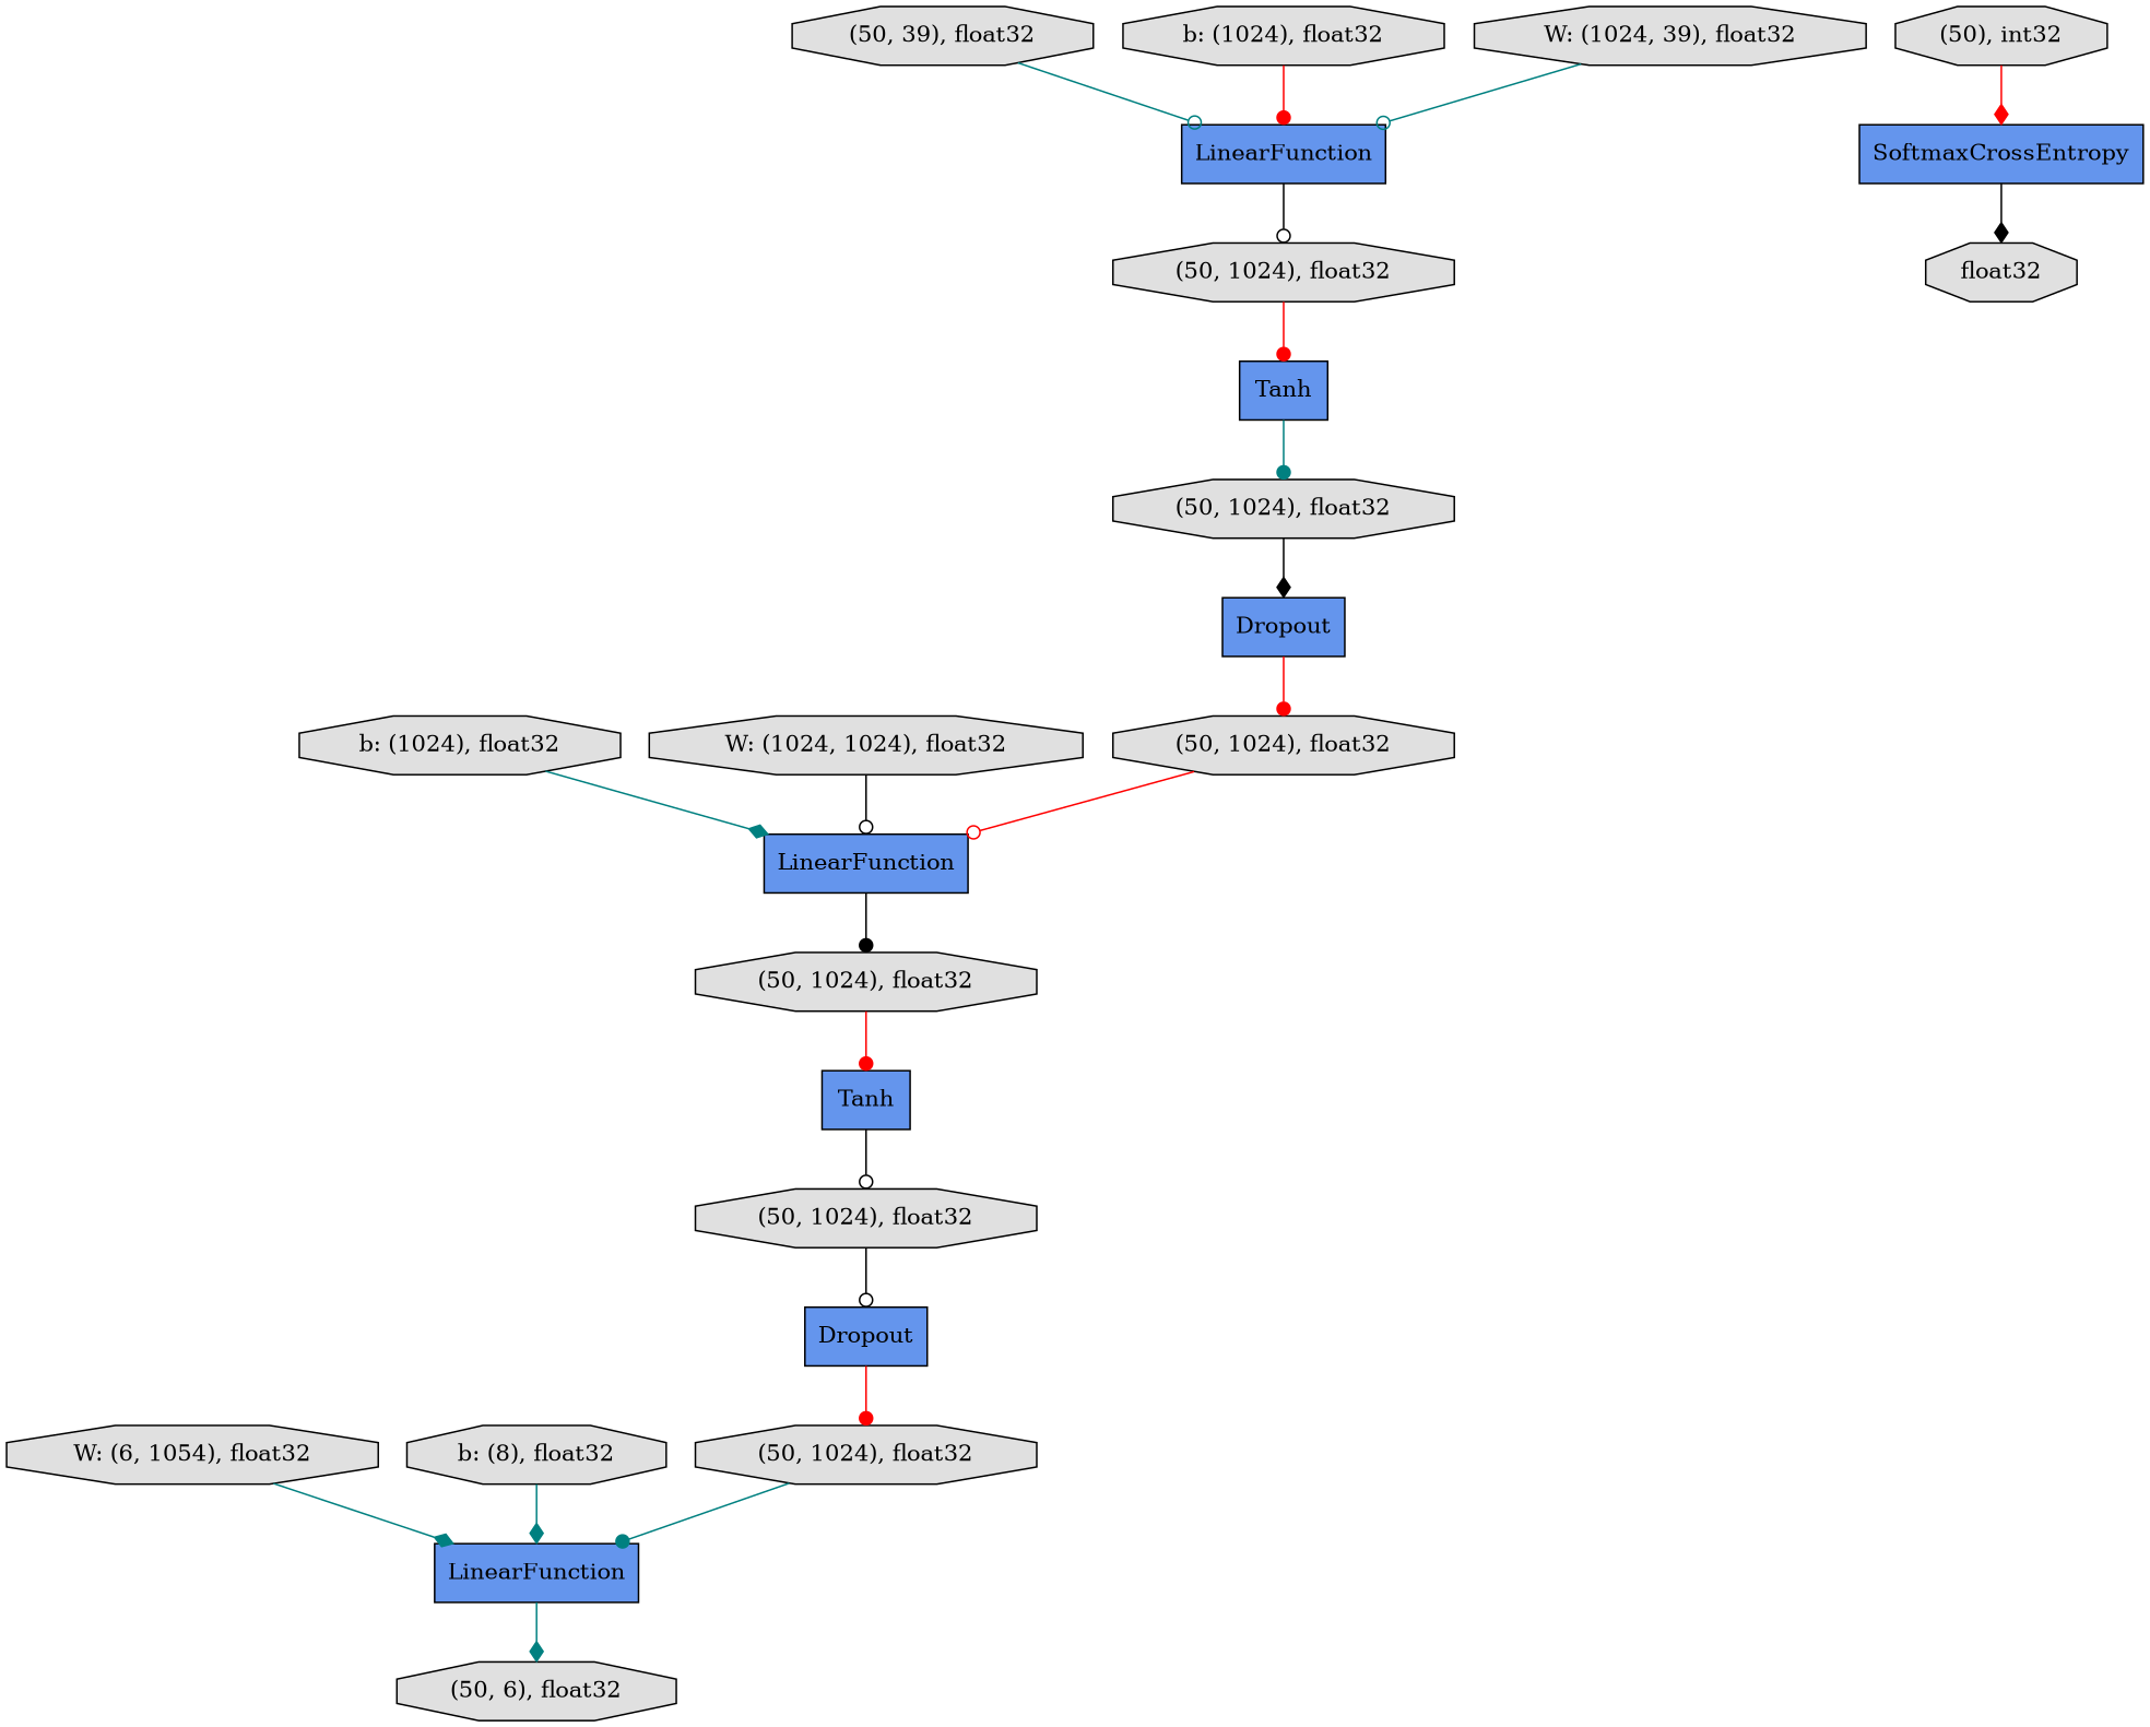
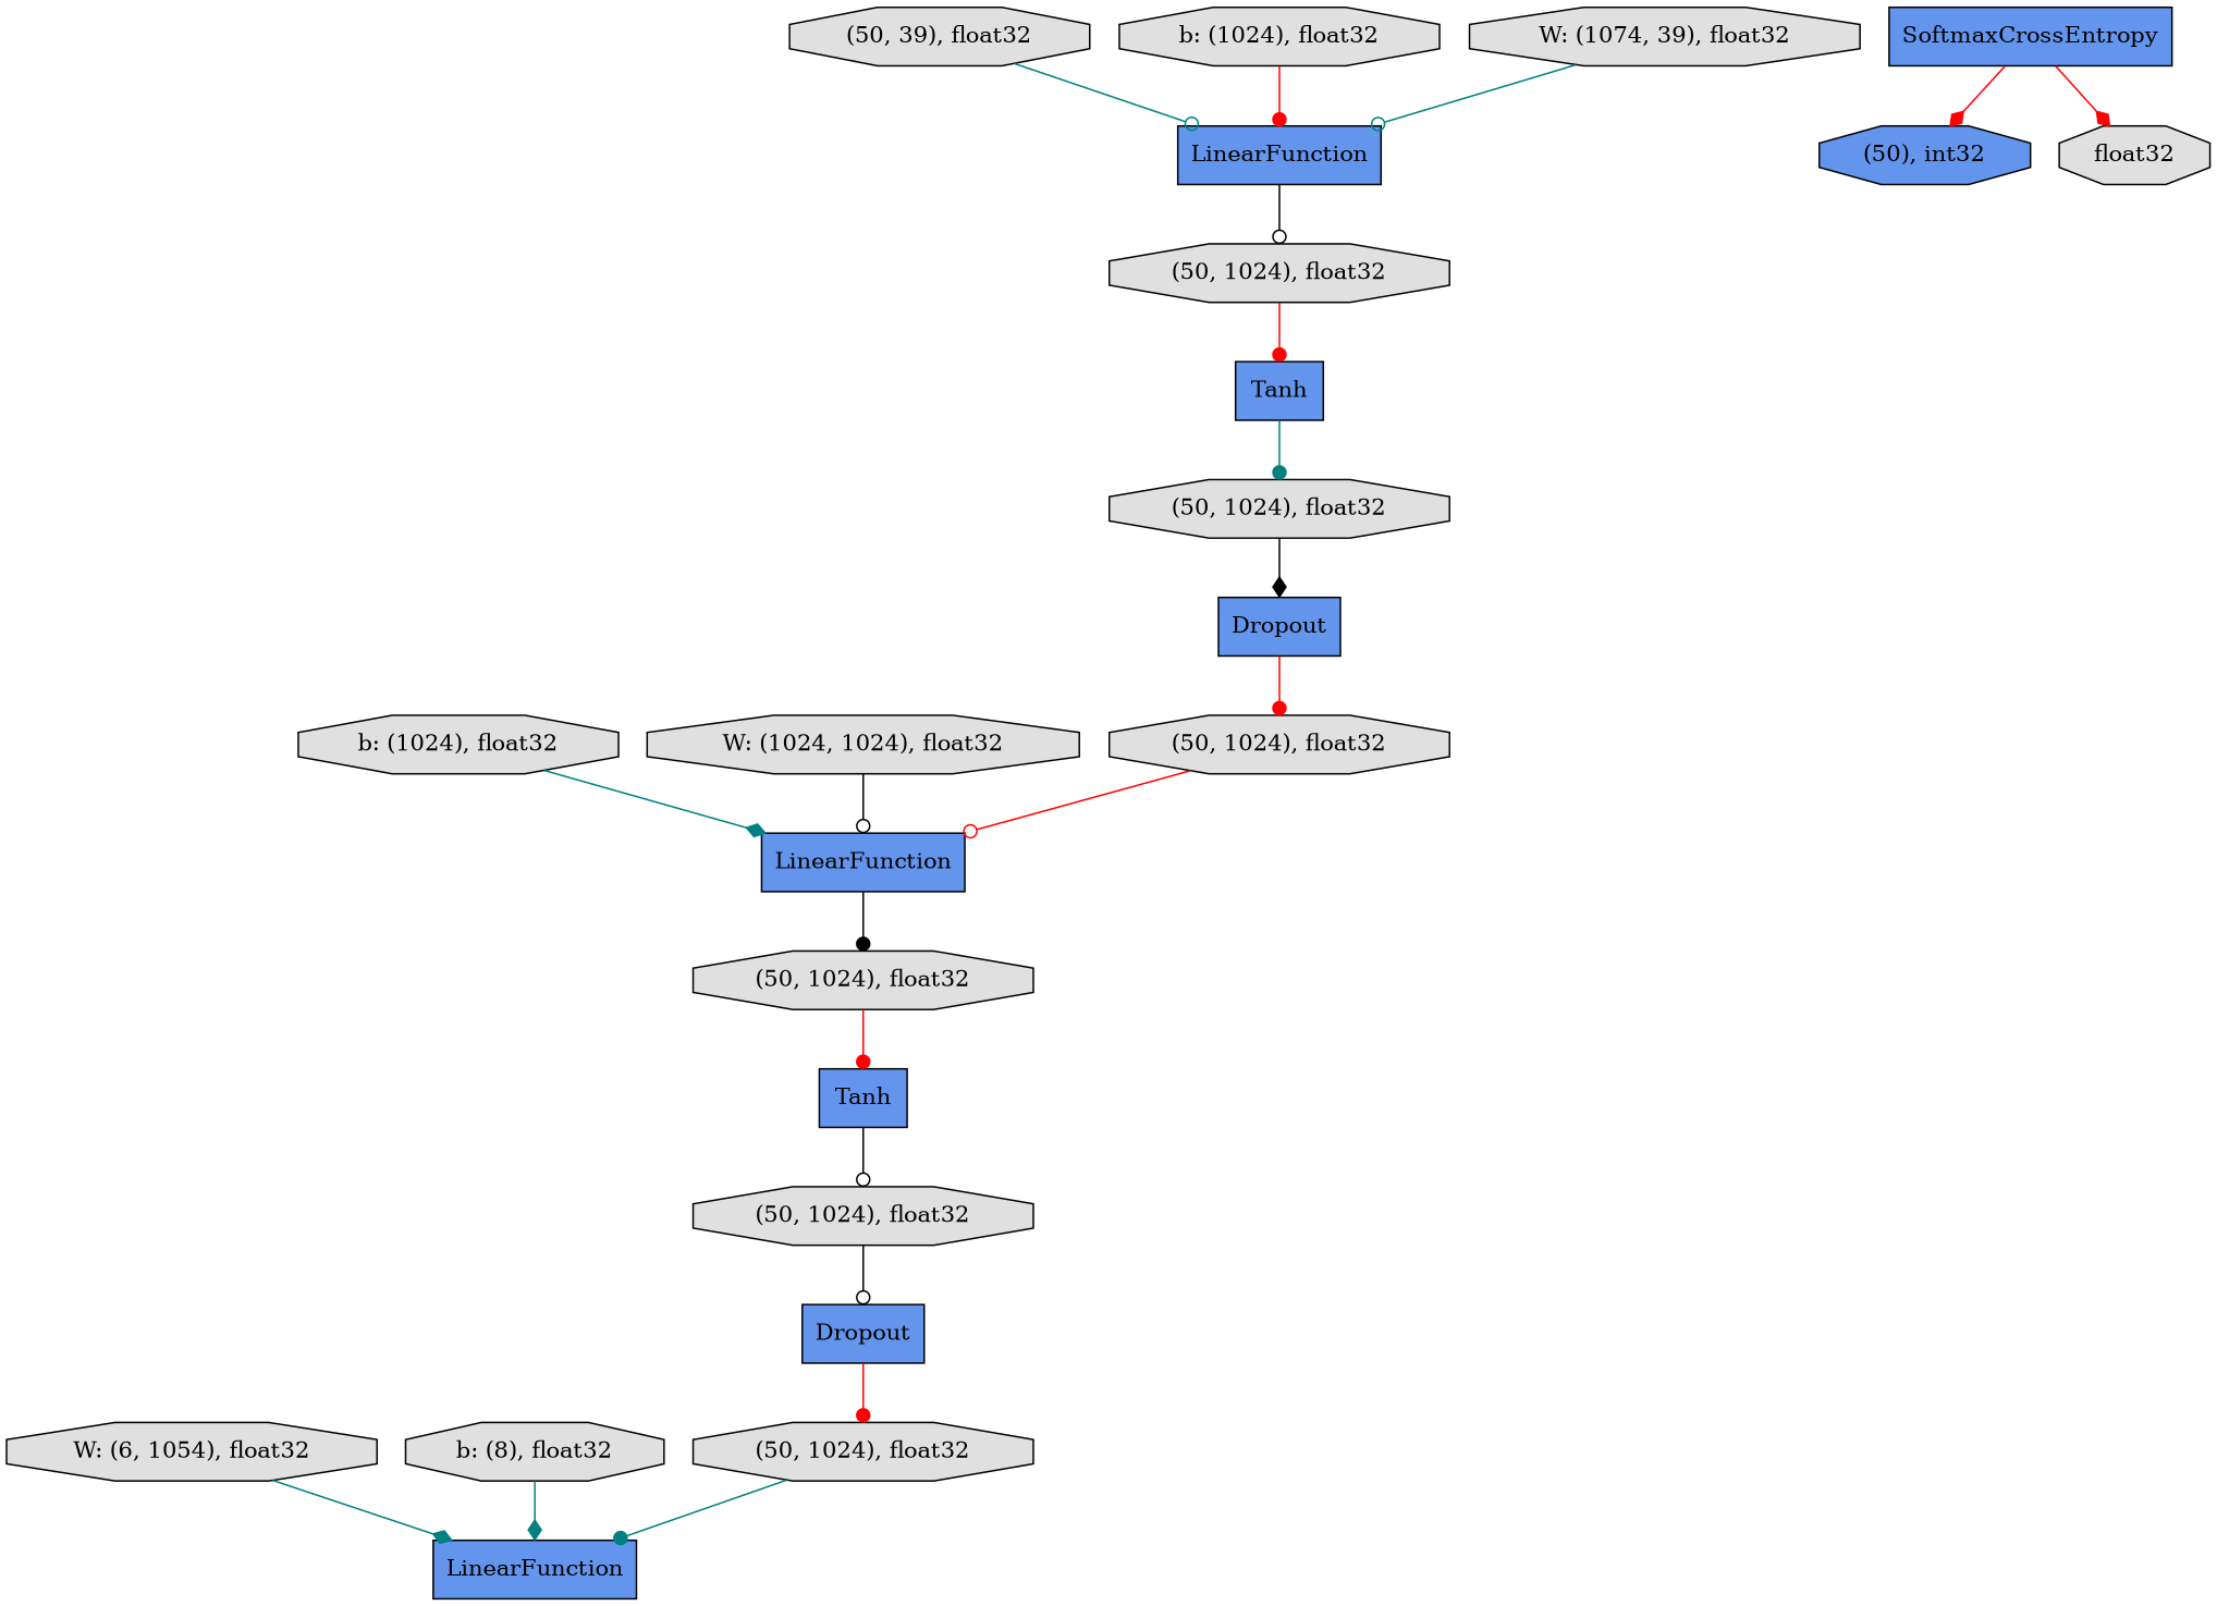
  digraph {
    rankdir=TB
    node [fillcolor="#E0E0E0" shape=octagon style=filled]
    edge [arrowhead=dot color=red]
    n1 [label="(50, 1024), float32"]
    n2 [fillcolor="#6495ED" label=LinearFunction shape=record]
    n3 [label="(50, 1024), float32"]
    n4 [fillcolor="#6495ED" label=Tanh shape=record]
    n5 [label="(50, 1024), float32"]
    n6 [fillcolor="#6495ED" label=Dropout shape=record]
    n7 [label="(50, 1024), float32"]
    n8 [label="b: (1024), float32"]
    n9 [label="W: (1024, 1024), float32"]
    n10 [label="(50, 1024), float32"]
    n11 [fillcolor="#6495ED" label=Dropout shape=record]
    n12 [label="(50, 1024), float32"]
    n13 [fillcolor="#6495ED" label=Tanh shape=record]
    n14 [label="W: (6, 1054), float32"]
    n15 [fillcolor="#6495ED" label=LinearFunction shape=record]
-   n16 [label="(50, 6), float32"]
    n17 [label="(50, 39), float32"]
    n18 [fillcolor="#6495ED" label=LinearFunction shape=record]
    n19 [label="b: (1024), float32"]
-   n20 [label="(50), int32"]
+   n20 [fillcolor="#6495ED" label="(50), int32"]
    n21 [fillcolor="#6495ED" label=SoftmaxCrossEntropy shape=record]
    n22 [label=float32]
    n23 [label="b: (8), float32"]
-   n24 [label="W: (1024, 39), float32"]
+   n24 [label="W: (1074, 39), float32"]
    n1 -> n2 [arrowhead=odot]
    n2 -> n3 [color=black]
    n3 -> n4
    n4 -> n5 [arrowhead=odot color=black]
    n5 -> n6 [arrowhead=odot color=black]
    n6 -> n7
    n7 -> n15 [color=teal]
    n8 -> n2 [arrowhead=diamond color=teal]
    n9 -> n2 [arrowhead=odot color=black]
    n10 -> n11 [arrowhead=diamond color=black]
    n11 -> n1
    n12 -> n13
    n13 -> n10 [color=teal]
    n14 -> n15 [arrowhead=diamond color=teal]
-   n15 -> n16 [arrowhead=diamond color=teal]
    n17 -> n18 [arrowhead=odot color=teal]
    n18 -> n12 [arrowhead=odot color=black]
    n19 -> n18
-   n20 -> n21 [arrowhead=diamond]
-   n21 -> n22 [arrowhead=diamond color=black]
+   n21 -> n20 [arrowhead=diamond]
+   n21 -> n22 [arrowhead=diamond]
    n23 -> n15 [arrowhead=diamond color=teal]
    n24 -> n18 [arrowhead=odot color=teal]
  }
